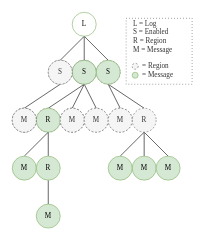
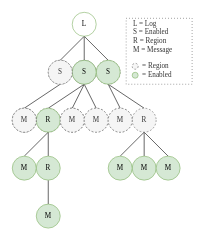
  <mxCell id="0" />
  <mxCell id="1" parent="0" />
  <mxCell id="2" value="M" style="ellipse;whiteSpace=wrap;html=1;fillColor=#f5f5f5;strokeColor=#666666;fontFamily=Lucida Console;fontColor=#333333;dashed=1;" parent="1" vertex="1"><mxGeometry x="140" y="180" width="40" height="40" as="geometry" /></mxCell>
  <mxCell id="3" style="edgeStyle=none;rounded=0;html=1;exitX=0.5;exitY=1;exitDx=0;exitDy=0;entryX=0.5;entryY=0;entryDx=0;entryDy=0;endArrow=none;endFill=0;" parent="1" source="5" target="18" edge="1"><mxGeometry relative="1" as="geometry" /></mxCell>
  <mxCell id="4" style="edgeStyle=none;rounded=0;html=1;exitX=0.5;exitY=1;exitDx=0;exitDy=0;entryX=0.5;entryY=0;entryDx=0;entryDy=0;endArrow=none;endFill=0;" parent="1" source="5" target="22" edge="1"><mxGeometry relative="1" as="geometry" /></mxCell>
  <mxCell id="5" value="" style="ellipse;whiteSpace=wrap;html=1;fillColor=#f5f5f5;fontColor=#333333;strokeColor=#666666;dashed=1;fontFamily=Lucida Console;" parent="1" vertex="1"><mxGeometry x="160" y="100" width="40" height="40" as="geometry" /></mxCell>
  <mxCell id="6" value="" style="ellipse;whiteSpace=wrap;html=1;fillColor=#f5f5f5;strokeColor=#666666;fontFamily=Lucida Console;fontColor=#333333;" parent="1" vertex="1"><mxGeometry y="180" width="40" height="40" as="geometry" x="20" /></mxCell>
  <mxCell id="7" style="edgeStyle=none;rounded=0;html=1;exitX=0.5;exitY=1;exitDx=0;exitDy=0;entryX=0.5;entryY=0;entryDx=0;entryDy=0;endArrow=none;endFill=0;" parent="1" source="10" target="13" edge="1"><mxGeometry relative="1" as="geometry" /></mxCell>
  <mxCell id="8" style="edgeStyle=none;rounded=0;html=1;exitX=0.5;exitY=1;exitDx=0;exitDy=0;entryX=0.5;entryY=0;entryDx=0;entryDy=0;endArrow=none;endFill=0;" parent="1" source="10" target="2" edge="1"><mxGeometry relative="1" as="geometry" /></mxCell>
  <mxCell id="9" style="edgeStyle=none;rounded=0;html=1;exitX=0.5;exitY=1;exitDx=0;exitDy=0;entryX=0.5;entryY=0;entryDx=0;entryDy=0;endArrow=none;endFill=0;" parent="1" source="10" target="23" edge="1"><mxGeometry relative="1" as="geometry" /></mxCell>
  <mxCell id="10" value="" style="ellipse;whiteSpace=wrap;html=1;fillColor=#f5f5f5;strokeColor=#666666;fontFamily=Lucida Console;fontColor=#333333;" parent="1" vertex="1"><mxGeometry x="120" y="100" width="40" height="40" as="geometry" /></mxCell>
  <mxCell id="11" style="edgeStyle=none;rounded=0;html=1;exitX=0.5;exitY=1;exitDx=0;exitDy=0;entryX=0.5;entryY=0;entryDx=0;entryDy=0;endArrow=none;endFill=0;" parent="1" source="12" target="6" edge="1"><mxGeometry relative="1" as="geometry" /></mxCell>
  <mxCell id="12" value="" style="ellipse;whiteSpace=wrap;html=1;fillColor=#f5f5f5;strokeColor=#666666;fontFamily=Lucida Console;fontColor=#333333;" parent="1" vertex="1"><mxGeometry x="80" y="100" width="40" height="40" as="geometry" /></mxCell>
  <mxCell id="13" value="" style="ellipse;whiteSpace=wrap;html=1;fillColor=#f5f5f5;fontColor=#333333;strokeColor=#666666;dashed=1;fontFamily=Lucida Console;" parent="1" vertex="1"><mxGeometry x="100" y="180" width="40" height="40" as="geometry" /></mxCell>
  <mxCell id="14" style="edgeStyle=none;rounded=0;html=1;exitX=0.5;exitY=1;exitDx=0;exitDy=0;entryX=0.5;entryY=0;entryDx=0;entryDy=0;endArrow=none;endFill=0;" parent="1" source="17" target="12" edge="1"><mxGeometry relative="1" as="geometry" /></mxCell>
  <mxCell id="15" style="edgeStyle=none;rounded=0;html=1;exitX=0.5;exitY=1;exitDx=0;exitDy=0;entryX=0.5;entryY=0;entryDx=0;entryDy=0;endArrow=none;endFill=0;" parent="1" source="17" target="10" edge="1"><mxGeometry relative="1" as="geometry" /></mxCell>
  <mxCell id="16" style="edgeStyle=none;rounded=0;html=1;exitX=0.5;exitY=1;exitDx=0;exitDy=0;entryX=0.5;entryY=0;entryDx=0;entryDy=0;endArrow=none;endFill=0;" parent="1" source="17" target="5" edge="1"><mxGeometry relative="1" as="geometry" /></mxCell>
  <mxCell id="17" value="L" style="ellipse;whiteSpace=wrap;html=1;fillColor=#ffffff;strokeColor=#82b366;fontFamily=Lucida Console;" parent="1" vertex="1"><mxGeometry x="120" width="40" height="40" as="geometry" y="20" /></mxCell>
  <mxCell id="18" value="M" style="ellipse;whiteSpace=wrap;html=1;fillColor=#f5f5f5;fontColor=#333333;strokeColor=#666666;dashed=1;fontFamily=Lucida Console;" parent="1" vertex="1"><mxGeometry x="180" y="180" width="40" height="40" as="geometry" /></mxCell>
  <mxCell id="19" style="edgeStyle=none;rounded=0;html=1;entryX=0.5;entryY=0;entryDx=0;entryDy=0;endArrow=none;endFill=0;" parent="1" target="36" edge="1"><mxGeometry relative="1" as="geometry"><mxPoint x="240" y="220" as="sourcePoint" /></mxGeometry></mxCell>
  <mxCell id="20" style="edgeStyle=none;rounded=0;html=1;exitX=0.5;exitY=1;exitDx=0;exitDy=0;entryX=0.5;entryY=0;entryDx=0;entryDy=0;endArrow=none;endFill=0;" parent="1" source="22" target="35" edge="1"><mxGeometry relative="1" as="geometry" /></mxCell>
  <mxCell id="21" style="edgeStyle=none;rounded=0;html=1;exitX=0.5;exitY=1;exitDx=0;exitDy=0;entryX=0.5;entryY=0;entryDx=0;entryDy=0;endArrow=none;endFill=0;" parent="1" source="22" target="37" edge="1"><mxGeometry relative="1" as="geometry" /></mxCell>
  <mxCell id="22" value="R" style="ellipse;whiteSpace=wrap;html=1;fillColor=#f5f5f5;fontColor=#333333;strokeColor=#666666;dashed=1;fontFamily=Lucida Console;" parent="1" vertex="1"><mxGeometry x="220" y="180" width="40" height="40" as="geometry" /></mxCell>
  <mxCell id="23" value="" style="ellipse;whiteSpace=wrap;html=1;fillColor=#f5f5f5;fontColor=#333333;strokeColor=#666666;dashed=1;fontFamily=Lucida Console;" parent="1" vertex="1"><mxGeometry x="60" y="180" width="40" height="40" as="geometry" /></mxCell>
  <mxCell id="24" value="S" style="ellipse;whiteSpace=wrap;html=1;fillColor=#d5e8d4;strokeColor=#82b366;fontFamily=Lucida Console;" parent="1" vertex="1"><mxGeometry x="160" y="100" width="40" height="40" as="geometry" /></mxCell>
  <mxCell id="25" value="S" style="ellipse;whiteSpace=wrap;html=1;fillColor=#d5e8d4;strokeColor=#82b366;fontFamily=Lucida Console;" parent="1" vertex="1"><mxGeometry x="120" y="100" width="40" height="40" as="geometry" /></mxCell>
  <mxCell id="26" value="M" style="ellipse;whiteSpace=wrap;html=1;fillColor=#f5f5f5;strokeColor=#666666;fontFamily=Lucida Console;dashed=1;fontColor=#333333;" parent="1" vertex="1"><mxGeometry x="100" y="180" width="40" height="40" as="geometry" /></mxCell>
  <mxCell id="27" style="edgeStyle=none;html=1;exitX=0.5;exitY=1;exitDx=0;exitDy=0;entryX=0.5;entryY=0;entryDx=0;entryDy=0;endArrow=none;endFill=0;rounded=0;" parent="1" source="29" target="33" edge="1"><mxGeometry relative="1" as="geometry" /></mxCell>
  <mxCell id="28" style="edgeStyle=none;rounded=0;html=1;exitX=0.5;exitY=1;exitDx=0;exitDy=0;entryX=0.5;entryY=0;entryDx=0;entryDy=0;endArrow=none;endFill=0;" parent="1" source="29" target="34" edge="1"><mxGeometry relative="1" as="geometry" /></mxCell>
  <mxCell id="29" value="R" style="ellipse;whiteSpace=wrap;html=1;fillColor=#d5e8d4;strokeColor=#82b366;fontFamily=Lucida Console;" parent="1" vertex="1"><mxGeometry x="60" y="180" width="40" height="40" as="geometry" /></mxCell>
  <mxCell id="30" value="M" style="ellipse;whiteSpace=wrap;html=1;fillColor=#f5f5f5;strokeColor=#666666;fontFamily=Lucida Console;fontColor=#333333;dashed=1;" parent="1" vertex="1"><mxGeometry y="180" width="40" height="40" as="geometry" x="20" /></mxCell>
  <mxCell id="31" value="S" style="ellipse;whiteSpace=wrap;html=1;fillColor=#f5f5f5;strokeColor=#666666;fontFamily=Lucida Console;fontColor=#333333;dashed=1;" parent="1" vertex="1"><mxGeometry x="80" y="100" width="40" height="40" as="geometry" /></mxCell>
  <mxCell id="32" style="edgeStyle=none;rounded=0;html=1;exitX=0.5;exitY=1;exitDx=0;exitDy=0;entryX=0.5;entryY=0;entryDx=0;entryDy=0;endArrow=none;endFill=0;" parent="1" source="33" target="43" edge="1"><mxGeometry relative="1" as="geometry" /></mxCell>
  <mxCell id="33" value="R" style="ellipse;whiteSpace=wrap;html=1;fillColor=#d5e8d4;strokeColor=#82b366;fontFamily=Lucida Console;" parent="1" vertex="1"><mxGeometry x="60" y="260" width="40" height="40" as="geometry" /></mxCell>
  <mxCell id="34" value="M" style="ellipse;whiteSpace=wrap;html=1;fillColor=#d5e8d4;strokeColor=#82b366;fontFamily=Lucida Console;" parent="1" vertex="1"><mxGeometry y="260" width="40" height="40" as="geometry" x="20" /></mxCell>
  <mxCell id="35" value="M" style="ellipse;whiteSpace=wrap;html=1;fillColor=#d5e8d4;strokeColor=#82b366;fontFamily=Lucida Console;" parent="1" vertex="1"><mxGeometry x="220" y="260" width="40" height="40" as="geometry" /></mxCell>
  <mxCell id="36" value="M" style="ellipse;whiteSpace=wrap;html=1;fillColor=#d5e8d4;strokeColor=#82b366;fontFamily=Lucida Console;" parent="1" vertex="1"><mxGeometry x="180" y="260" width="40" height="40" as="geometry" /></mxCell>
  <mxCell id="37" value="M" style="ellipse;whiteSpace=wrap;html=1;fillColor=#d5e8d4;strokeColor=#82b366;fontFamily=Lucida Console;" parent="1" vertex="1"><mxGeometry x="260" y="260" width="40" height="40" as="geometry" /></mxCell>
  <mxCell id="38" value="L = Log&lt;br&gt;S = Enabled&lt;br&gt;&lt;div&gt;&lt;span&gt;R = Region&lt;/span&gt;&lt;/div&gt;M = Message" style="rounded=0;whiteSpace=wrap;html=1;shadow=0;glass=0;sketch=0;fontFamily=Lucida Console;fontSize=12;strokeColor=none;strokeWidth=1;fillColor=none;fontColor=#333333;align=left;" parent="1" vertex="1"><mxGeometry x="220" width="90" height="80" as="geometry" y="20" /></mxCell>
  <mxCell id="39" value="M" style="ellipse;whiteSpace=wrap;html=1;fillColor=#f5f5f5;strokeColor=#666666;fontFamily=Lucida Console;fontColor=#333333;dashed=1;" parent="1" vertex="1"><mxGeometry y="180" width="40" height="40" as="geometry" x="20" /></mxCell>
  <mxCell id="40" value="M" style="ellipse;whiteSpace=wrap;html=1;fillColor=#f5f5f5;strokeColor=#666666;fontFamily=Lucida Console;dashed=1;fontColor=#333333;" parent="1" vertex="1"><mxGeometry x="100" y="180" width="40" height="40" as="geometry" /></mxCell>
  <mxCell id="41" value="M" style="ellipse;whiteSpace=wrap;html=1;fillColor=#f5f5f5;strokeColor=#666666;fontFamily=Lucida Console;fontColor=#333333;dashed=1;" parent="1" vertex="1"><mxGeometry x="140" y="180" width="40" height="40" as="geometry" /></mxCell>
  <mxCell id="42" value="M" style="ellipse;whiteSpace=wrap;html=1;fillColor=#f5f5f5;fontColor=#333333;strokeColor=#666666;dashed=1;fontFamily=Lucida Console;" parent="1" vertex="1"><mxGeometry x="180" y="180" width="40" height="40" as="geometry" /></mxCell>
  <mxCell id="43" value="M" style="ellipse;whiteSpace=wrap;html=1;fillColor=#d5e8d4;strokeColor=#82b366;fontFamily=Lucida Console;" parent="1" vertex="1"><mxGeometry x="60" y="340" width="40" height="40" as="geometry" /></mxCell>
  <mxCell id="44" value="" style="ellipse;whiteSpace=wrap;html=1;fillColor=#d5e8d4;strokeColor=#82b366;fontFamily=Lucida Console;" vertex="1" parent="1"><mxGeometry x="220" y="120" width="10" height="10" as="geometry" /></mxCell>
  <mxCell id="45" value="" style="ellipse;whiteSpace=wrap;html=1;fillColor=#f5f5f5;fontColor=#333333;strokeColor=#666666;dashed=1;fontFamily=Lucida Console;" vertex="1" parent="1"><mxGeometry x="220" y="105" width="10" height="10" as="geometry" /></mxCell>
  <mxCell id="46" value="= Region" style="rounded=0;whiteSpace=wrap;html=1;shadow=0;glass=0;sketch=0;fontFamily=Lucida Console;fontSize=12;strokeColor=none;strokeWidth=1;fillColor=none;fontColor=#333333;align=left;" vertex="1" parent="1"><mxGeometry x="235" y="105" width="90" height="10" as="geometry" /></mxCell>
- <mxCell id="47" value="= Message" style="rounded=0;whiteSpace=wrap;html=1;shadow=0;glass=0;sketch=0;fontFamily=Lucida Console;fontSize=12;strokeColor=none;strokeWidth=1;fillColor=none;fontColor=#333333;align=left;" vertex="1" parent="1"><mxGeometry x="235" y="120" width="90" height="10" as="geometry" /></mxCell>
+ <mxCell id="47" value="= Enabled" style="rounded=0;whiteSpace=wrap;html=1;shadow=0;glass=0;sketch=0;fontFamily=Lucida Console;fontSize=12;strokeColor=none;strokeWidth=1;fillColor=none;fontColor=#333333;align=left;" vertex="1" parent="1"><mxGeometry x="235" y="120" width="90" height="10" as="geometry" /></mxCell>
  <mxCell id="48" value="" style="rounded=0;whiteSpace=wrap;html=1;fillColor=none;dashed=1;dashPattern=1 4;" vertex="1" parent="1"><mxGeometry x="210" y="30" width="110" height="110" as="geometry" /></mxCell>
